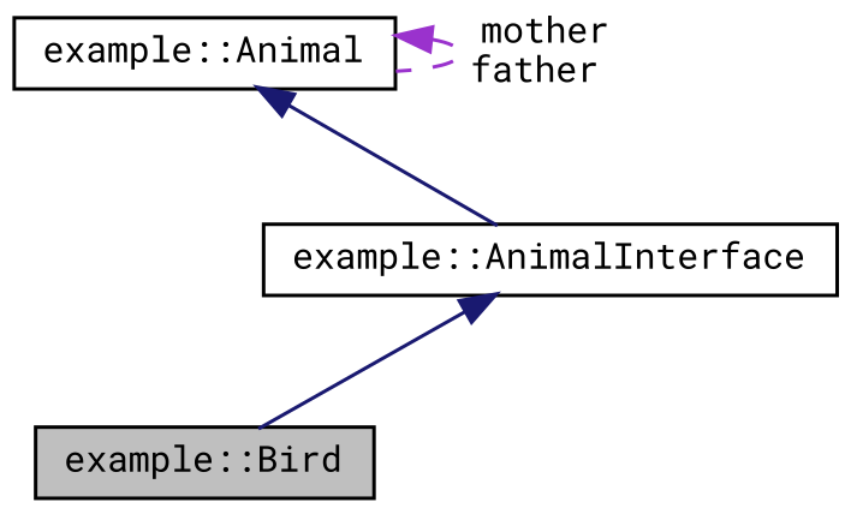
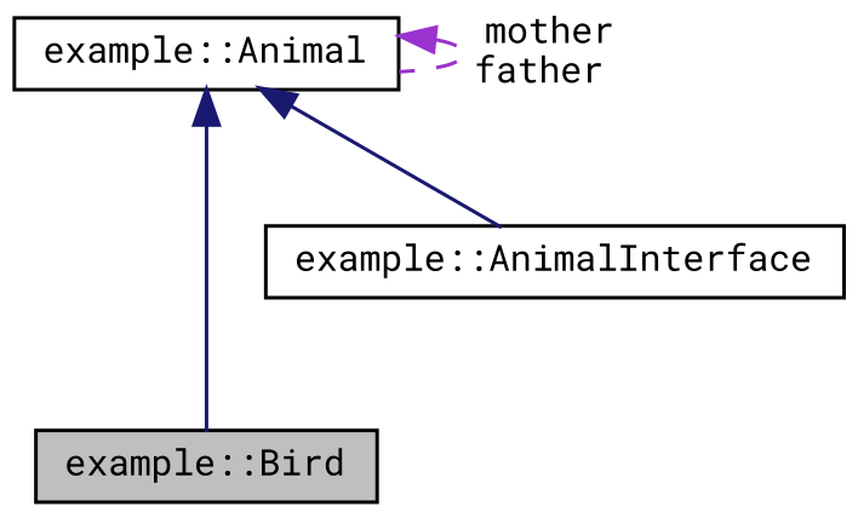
  digraph {
    fontname="Roboto Mono"
    node [color=black fillcolor=white fontname="Roboto Mono" fontsize=10 shape=record style=filled]
    edge [color=midnightblue dir=back fontname="Roboto Mono" fontsize=10 labelfontname=Helvetica labelfontsize=10 style=solid]
    n1 [fillcolor=grey75 fontcolor=black height=0.2 label="example::Bird" width=0.4]
    n2 [height=0.2 label="example::Animal" width=0.4]
    n3 [height=0.2 label="example::AnimalInterface" width=0.4]
-   n3 -> n1
+   n2 -> n1
    n2 -> n2 [color=darkorchid3 label=" mother\nfather" style=dashed]
    n2 -> n3
  }
